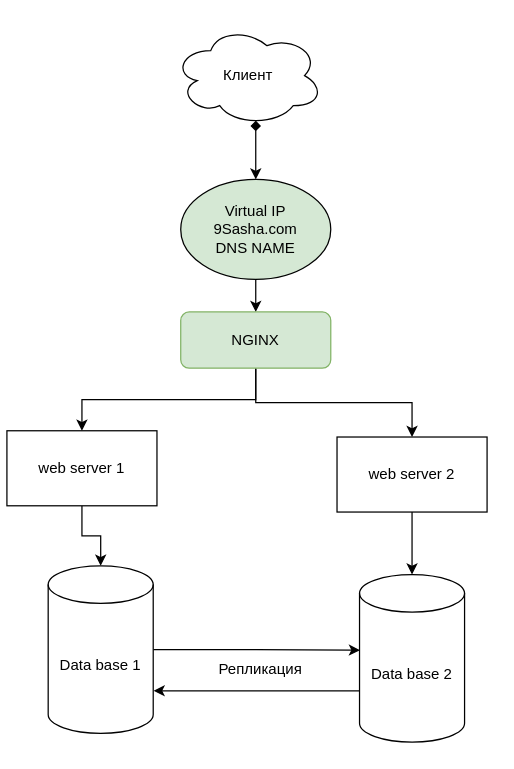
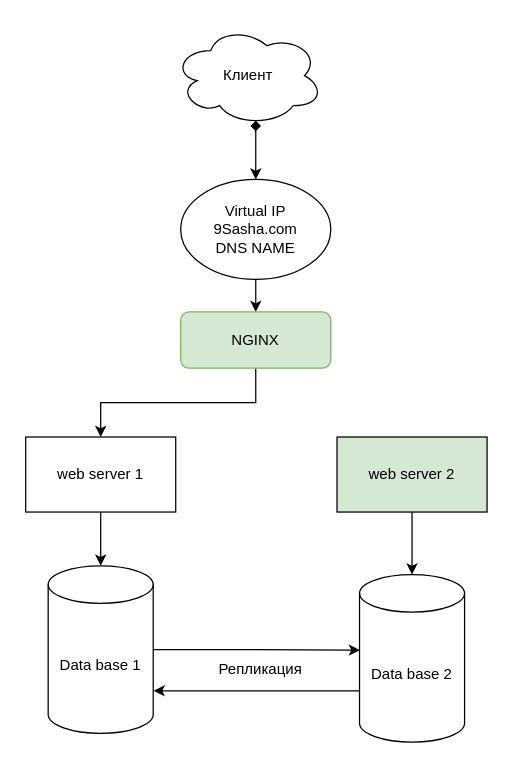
  <mxCell id="0" />
  <mxCell id="1" parent="0" />
  <mxCell id="2" value="Клиент" style="ellipse;shape=cloud;whiteSpace=wrap;html=1;" vertex="1" parent="1"><mxGeometry x="138" y="20" width="120" height="80" as="geometry" /></mxCell>
  <mxCell id="3" style="edgeStyle=orthogonalEdgeStyle;rounded=0;orthogonalLoop=1;jettySize=auto;html=1;exitX=0.5;exitY=1;exitDx=0;exitDy=0;entryX=0.5;entryY=0;entryDx=0;entryDy=0;" edge="1" parent="1" source="4" target="8"><mxGeometry relative="1" as="geometry" /></mxCell>
- <mxCell id="4" value="Virtual IP&lt;br&gt;9Sasha.com&lt;br&gt;DNS NAME" style="ellipse;whiteSpace=wrap;html=1;fillColor=#d5e8d4;" vertex="1" parent="1"><mxGeometry x="144" y="143" width="120" height="80" as="geometry" /></mxCell>
+ <mxCell id="4" value="Virtual IP&lt;br&gt;9Sasha.com&lt;br&gt;DNS NAME" style="ellipse;whiteSpace=wrap;html=1;" vertex="1" parent="1"><mxGeometry x="144" y="143" width="120" height="80" as="geometry" /></mxCell>
  <mxCell id="5" value="" style="endArrow=diamond;startArrow=classic;html=1;entryX=0.55;entryY=0.95;entryDx=0;entryDy=0;entryPerimeter=0;exitX=0.5;exitY=0;exitDx=0;exitDy=0;" edge="1" parent="1" source="4" target="2"><mxGeometry width="50" height="50" relative="1" as="geometry"><mxPoint x="63" y="141" as="sourcePoint" /><mxPoint x="113" y="91" as="targetPoint" /></mxGeometry></mxCell>
- <mxCell id="6" style="edgeStyle=orthogonalEdgeStyle;rounded=0;orthogonalLoop=1;jettySize=auto;html=1;exitX=0.5;exitY=1;exitDx=0;exitDy=0;" edge="1" parent="1" source="8" target="12"><mxGeometry relative="1" as="geometry" /></mxCell>
  <mxCell id="7" style="edgeStyle=orthogonalEdgeStyle;rounded=0;orthogonalLoop=1;jettySize=auto;html=1;exitX=0.5;exitY=1;exitDx=0;exitDy=0;" edge="1" parent="1" source="8" target="10"><mxGeometry relative="1" as="geometry" /></mxCell>
  <mxCell id="8" value="NGINX" style="rounded=1;whiteSpace=wrap;html=1;fillColor=#d5e8d4;strokeColor=#82b366;" vertex="1" parent="1"><mxGeometry x="144" y="249" width="120" height="45" as="geometry" /></mxCell>
  <mxCell id="9" style="edgeStyle=orthogonalEdgeStyle;rounded=0;orthogonalLoop=1;jettySize=auto;html=1;exitX=0.5;exitY=1;exitDx=0;exitDy=0;entryX=0.5;entryY=0;entryDx=0;entryDy=0;entryPerimeter=0;" edge="1" parent="1" source="10" target="14"><mxGeometry relative="1" as="geometry" /></mxCell>
- <mxCell id="10" value="web server 1" style="rounded=0;whiteSpace=wrap;html=1;" vertex="1" parent="1"><mxGeometry x="5" y="344" width="120" height="60" as="geometry" /></mxCell>
+ <mxCell id="10" value="web server 1" style="rounded=0;whiteSpace=wrap;html=1;" vertex="1" parent="1"><mxGeometry x="20" y="349" width="120" height="60" as="geometry" /></mxCell>
  <mxCell id="11" style="edgeStyle=orthogonalEdgeStyle;rounded=0;orthogonalLoop=1;jettySize=auto;html=1;exitX=0.5;exitY=1;exitDx=0;exitDy=0;" edge="1" parent="1" source="12" target="16"><mxGeometry relative="1" as="geometry" /></mxCell>
- <mxCell id="12" value="web server 2" style="rounded=0;whiteSpace=wrap;html=1;" vertex="1" parent="1"><mxGeometry x="269" y="349" width="120" height="60" as="geometry" /></mxCell>
+ <mxCell id="12" value="web server 2" style="rounded=0;whiteSpace=wrap;html=1;fillColor=#d5e8d4;" vertex="1" parent="1"><mxGeometry x="269" y="349" width="120" height="60" as="geometry" /></mxCell>
  <mxCell id="13" style="edgeStyle=orthogonalEdgeStyle;rounded=0;orthogonalLoop=1;jettySize=auto;html=1;exitX=1;exitY=0.5;exitDx=0;exitDy=0;exitPerimeter=0;entryX=0.005;entryY=0.451;entryDx=0;entryDy=0;entryPerimeter=0;" edge="1" parent="1" source="14" target="16"><mxGeometry relative="1" as="geometry" /></mxCell>
  <mxCell id="14" value="Data base 1" style="shape=cylinder3;whiteSpace=wrap;html=1;boundedLbl=1;backgroundOutline=1;size=15;" vertex="1" parent="1"><mxGeometry x="38" y="452" width="84" height="134" as="geometry" /></mxCell>
  <mxCell id="15" style="edgeStyle=orthogonalEdgeStyle;rounded=0;orthogonalLoop=1;jettySize=auto;html=1;exitX=0;exitY=0;exitDx=0;exitDy=93;exitPerimeter=0;entryX=1.003;entryY=0.746;entryDx=0;entryDy=0;entryPerimeter=0;" edge="1" parent="1" source="16" target="14"><mxGeometry relative="1" as="geometry" /></mxCell>
  <mxCell id="16" value="Data base 2" style="shape=cylinder3;whiteSpace=wrap;html=1;boundedLbl=1;backgroundOutline=1;size=15;" vertex="1" parent="1"><mxGeometry x="287" y="459" width="84" height="134" as="geometry" /></mxCell>
  <mxCell id="17" value="Репликация" style="text;html=1;strokeColor=none;fillColor=none;align=center;verticalAlign=middle;whiteSpace=wrap;rounded=0;" vertex="1" parent="1"><mxGeometry x="188" y="525" width="40" height="20" as="geometry" /></mxCell>
